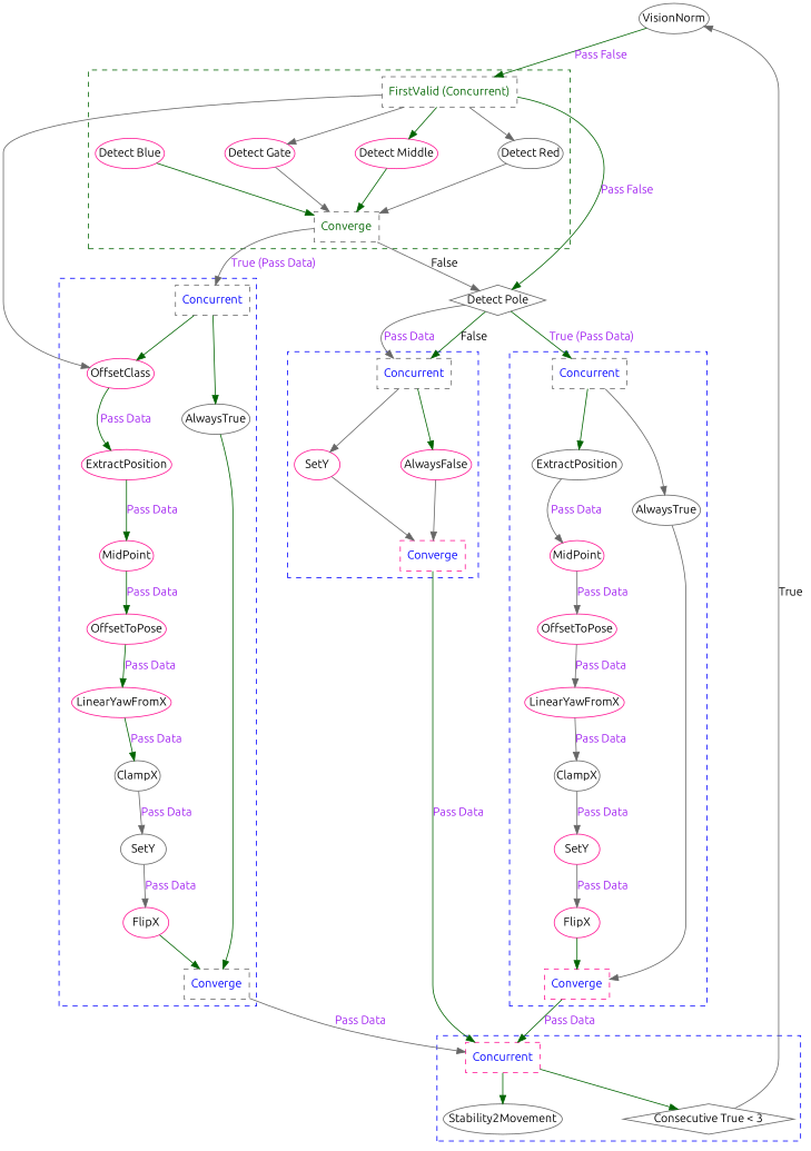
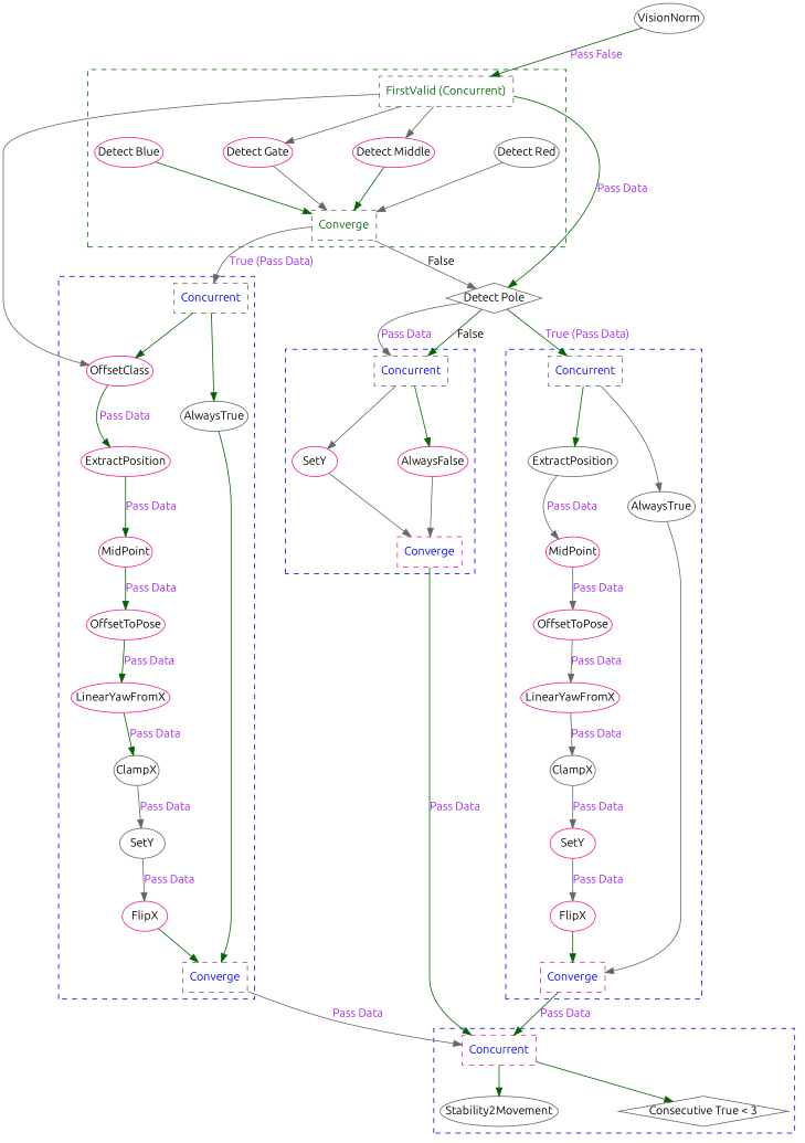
  digraph {
    fontname=Ubuntu
    nodesep=1.0
    splines=true
    node [color=deeppink fontname=Ubuntu margin=0]
    edge [color=gray40 fontname=Ubuntu]
    n1 [color=gray40 label=SetY]
    n2 [label=FlipX]
    n3 [color=gray40 fontcolor=blue label=Converge shape=box style=dashed margin=""]
    n4 [color=gray40 label=ClampX]
    n5 [label=LinearYawFromX]
    n6 [label=OffsetToPose]
    n7 [label=MidPoint]
    n8 [label=ExtractPosition]
    n9 [label=OffsetClass]
    n10 [color=gray40 fontcolor=blue label=Concurrent shape=box style=dashed margin=""]
    n11 [color=gray40 label=AlwaysTrue]
    n12 [label=SetY]
    n13 [label=FlipX]
    n14 [fontcolor=blue label=Converge shape=box style=dashed margin=""]
    n15 [color=gray40 label=ClampX]
    n16 [label=LinearYawFromX]
    n17 [label=OffsetToPose]
    n18 [label=MidPoint]
    n19 [color=gray40 label=ExtractPosition]
    n20 [color=gray40 fontcolor=blue label=Concurrent shape=box style=dashed margin=""]
    n21 [color=gray40 label=AlwaysTrue]
    n22 [color=gray40 fontcolor=blue label=Concurrent shape=box style=dashed margin=""]
    n23 [label=SetY]
    n24 [label=AlwaysFalse]
    n25 [fontcolor=blue label=Converge shape=box style=dashed margin=""]
    n26 [color=gray40 fontcolor=darkgreen label=Converge shape=box style=dashed margin=""]
    n27 [color=gray40 fontcolor=darkgreen label="FirstValid (Concurrent)" shape=box style=dashed margin=""]
    n28 [label="Detect Gate"]
    n29 [label="Detect Blue"]
    n30 [label="Detect Middle"]
    n31 [color=gray40 label="Detect Red"]
    n32 [color=gray40 label="Consecutive True < 3" shape=diamond]
    n33 [fontcolor=blue label=Concurrent shape=box style=dashed margin=""]
    n34 [color=gray40 label=Stability2Movement]
    n35 [color=gray40 label="Detect Pole" shape=diamond]
    n36 [color=gray40 label=VisionNorm]
    subgraph cluster_1 {
      color=blue
      style=dashed
      n1
      n2
      n3
      n4
      n5
      n6
      n7
      n8
      n9
      n10
      n11
    }
    subgraph cluster_2 {
      color=blue
      style=dashed
      n12
      n13
      n14
      n15
      n16
      n17
      n18
      n19
      n20
      n21
    }
    subgraph cluster_3 {
      color=blue
      style=dashed
      n22
      n23
      n24
      n25
    }
    subgraph cluster_4 {
      color=darkgreen
      style=dashed
      n26
      n27
      n28
      n29
      n30
      n31
    }
    subgraph cluster_5 {
      color=blue
      style=dashed
      n32
      n33
      n34
    }
    n1 -> n2 [fontcolor=purple label="Pass Data"]
    n2 -> n3 [color=darkgreen]
    n3 -> n33 [fontcolor=purple label="Pass Data"]
    n4 -> n1 [fontcolor=purple label="Pass Data"]
    n5 -> n4 [color=darkgreen fontcolor=purple label="Pass Data"]
    n6 -> n5 [color=darkgreen fontcolor=purple label="Pass Data"]
    n7 -> n6 [color=darkgreen fontcolor=purple label="Pass Data"]
    n8 -> n7 [color=darkgreen fontcolor=purple label="Pass Data"]
    n9 -> n8 [color=darkgreen fontcolor=purple label="Pass Data"]
    n10 -> n9 [color=darkgreen]
    n10 -> n11 [color=darkgreen]
    n11 -> n3 [color=darkgreen]
    n12 -> n13 [fontcolor=purple label="Pass Data"]
    n13 -> n14 [color=darkgreen]
    n14 -> n33 [color=darkgreen fontcolor=purple label="Pass Data"]
    n15 -> n12 [fontcolor=purple label="Pass Data"]
    n16 -> n15 [fontcolor=purple label="Pass Data"]
    n17 -> n16 [fontcolor=purple label="Pass Data"]
    n18 -> n17 [fontcolor=purple label="Pass Data"]
    n19 -> n18 [fontcolor=purple label="Pass Data"]
    n20 -> n19 [color=darkgreen]
    n20 -> n21
    n21 -> n14
    n22 -> n23
    n22 -> n24 [color=darkgreen]
    n23 -> n25
    n24 -> n25
    n25 -> n33 [color=darkgreen fontcolor=purple label="Pass Data"]
    n26 -> n10 [fontcolor=purple label="True (Pass Data)"]
    n26 -> n35 [label=False]
    n27 -> n9
    n27 -> n28
-   n27 -> n30 [color=darkgreen]
-   n27 -> n31
-   n27 -> n35 [color=darkgreen fontcolor=purple label="Pass False"]
+   n27 -> n30
+   n27 -> n35 [color=darkgreen fontcolor=purple label="Pass Data"]
    n28 -> n26
    n29 -> n26 [color=darkgreen]
    n30 -> n26 [color=darkgreen]
    n31 -> n26
-   n32 -> n36 [label=True]
    n33 -> n32 [color=darkgreen]
    n33 -> n34 [color=darkgreen]
    n35 -> n20 [color=darkgreen fontcolor=purple label="True (Pass Data)"]
    n35 -> n22 [color=darkgreen label=False]
    n35 -> n22 [fontcolor=purple label="Pass Data"]
    n36 -> n27 [color=darkgreen fontcolor=purple label="Pass False"]
  }
